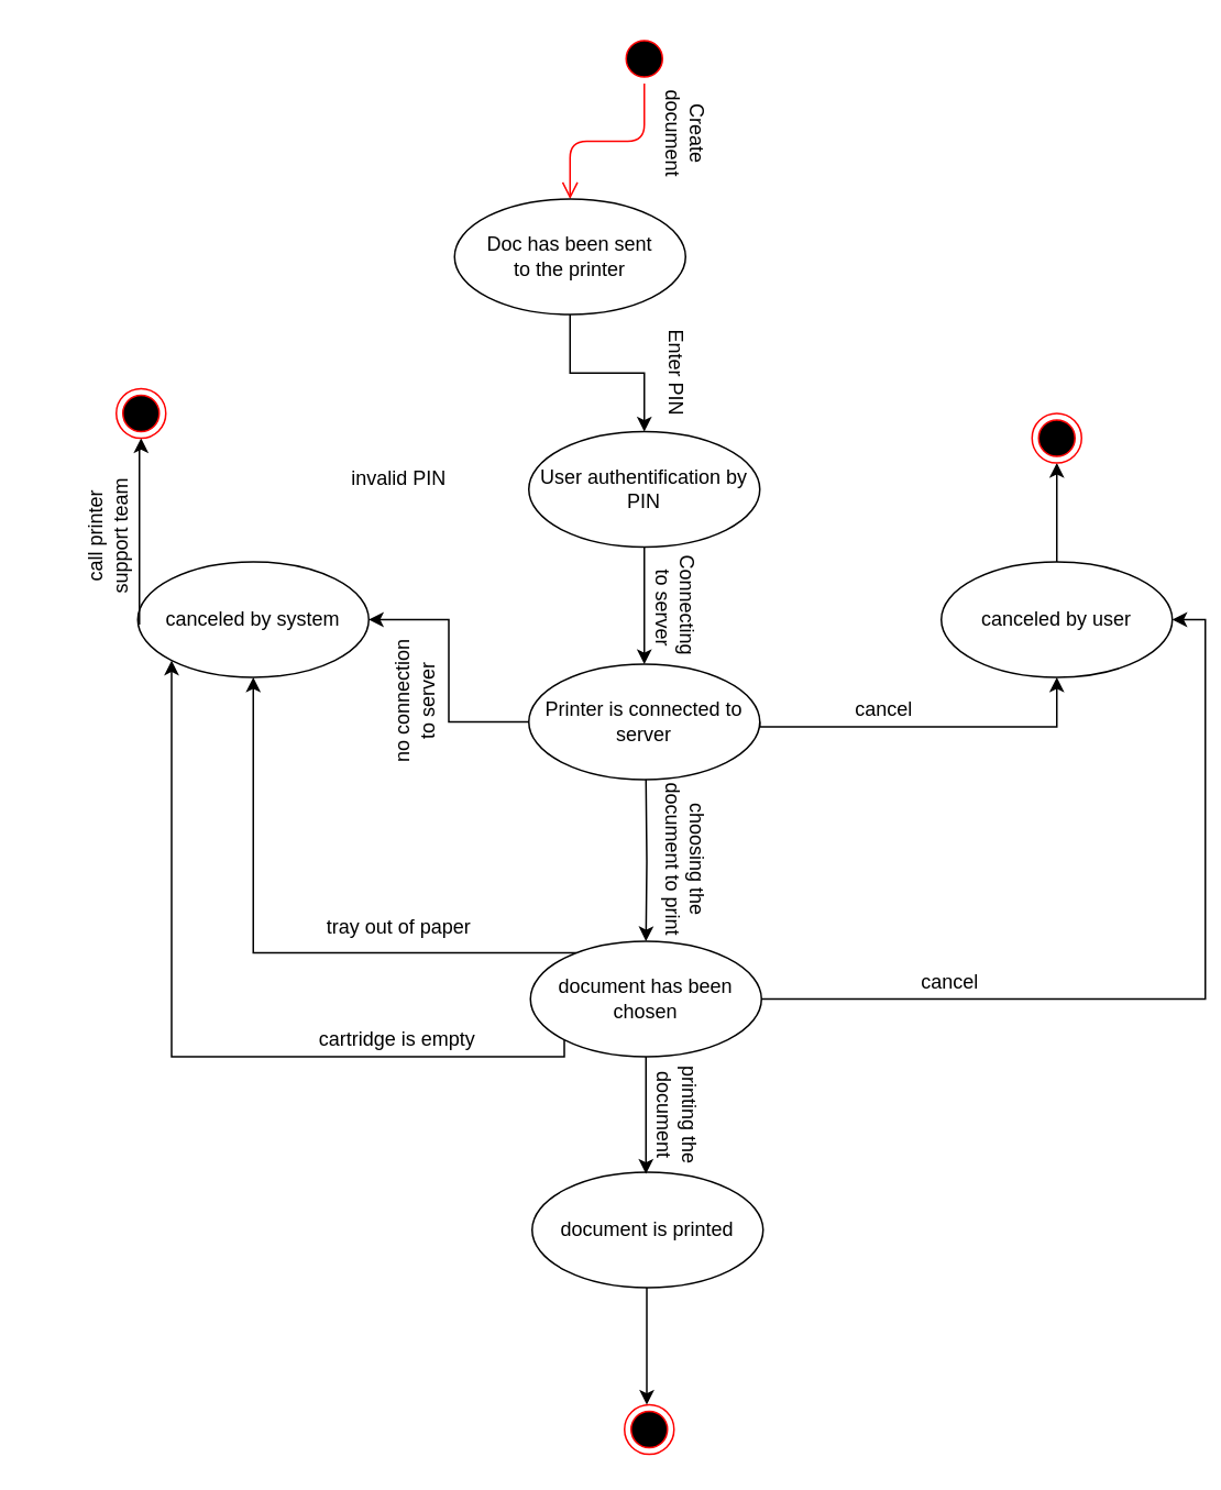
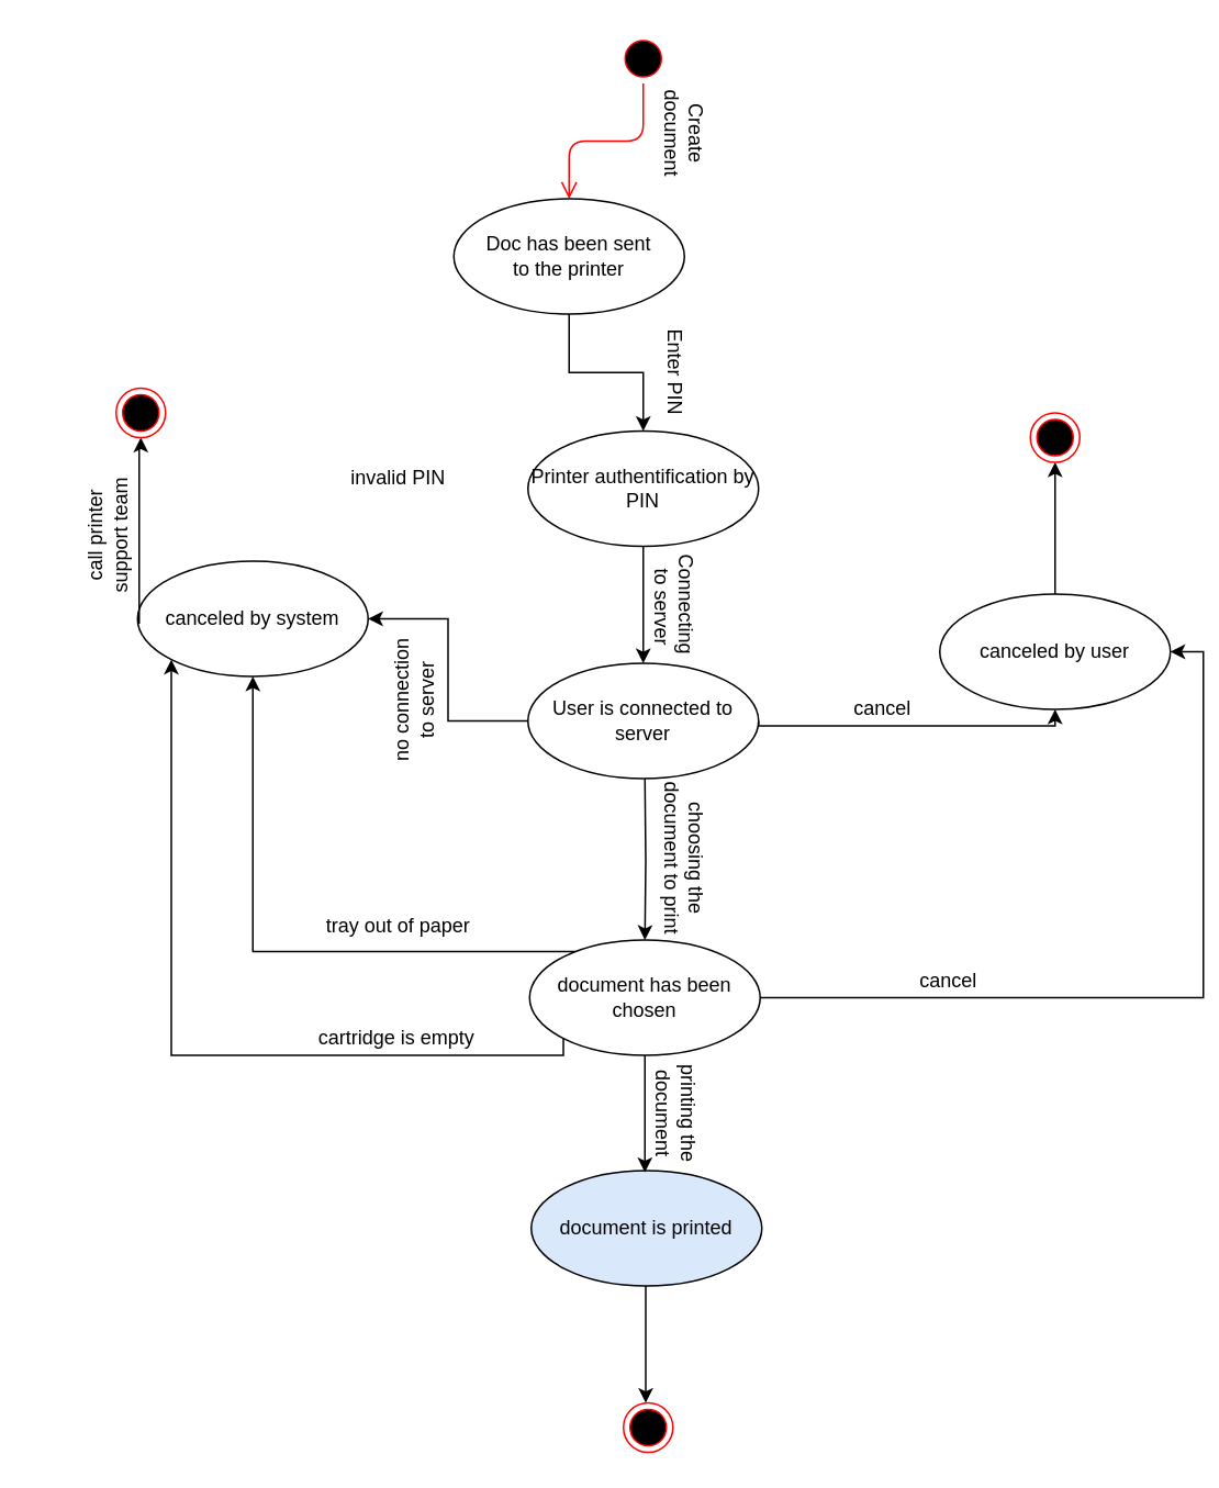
  <mxCell id="0" />
  <mxCell id="1" parent="0" />
  <mxCell id="2" value="" style="ellipse;html=1;shape=startState;fillColor=#000000;strokeColor=#ff0000;" vertex="1" parent="1"><mxGeometry x="375" y="20" width="30" height="30" as="geometry" /></mxCell>
  <mxCell id="3" value="" style="edgeStyle=orthogonalEdgeStyle;html=1;verticalAlign=bottom;endArrow=open;endSize=8;strokeColor=#ff0000;entryX=0.5;entryY=0;entryDx=0;entryDy=0;" edge="1" source="2" parent="1" target="7"><mxGeometry relative="1" as="geometry"><mxPoint x="131" y="130" as="targetPoint" /></mxGeometry></mxCell>
  <mxCell id="4" value="" style="edgeStyle=orthogonalEdgeStyle;rounded=0;orthogonalLoop=1;jettySize=auto;html=1;" edge="1" parent="1" source="5" target="24"><mxGeometry relative="1" as="geometry" /></mxCell>
- <mxCell id="5" value="Printer is connected to server" style="ellipse;whiteSpace=wrap;html=1;" vertex="1" parent="1"><mxGeometry x="320" y="402" width="140" height="70" as="geometry" /></mxCell>
+ <mxCell id="5" value="User is connected to server" style="ellipse;whiteSpace=wrap;html=1;" vertex="1" parent="1"><mxGeometry x="320" y="402" width="140" height="70" as="geometry" /></mxCell>
  <mxCell id="6" value="" style="edgeStyle=orthogonalEdgeStyle;rounded=0;orthogonalLoop=1;jettySize=auto;html=1;" edge="1" parent="1" source="7" target="9"><mxGeometry relative="1" as="geometry" /></mxCell>
  <mxCell id="7" value="Doc has been sent &lt;br&gt;to the printer" style="ellipse;whiteSpace=wrap;html=1;" vertex="1" parent="1"><mxGeometry x="275" y="120" width="140" height="70" as="geometry" /></mxCell>
  <mxCell id="8" value="" style="edgeStyle=orthogonalEdgeStyle;rounded=0;orthogonalLoop=1;jettySize=auto;html=1;entryX=0.5;entryY=1;entryDx=0;entryDy=0;exitX=1;exitY=0.5;exitDx=0;exitDy=0;" edge="1" parent="1" source="5" target="29"><mxGeometry relative="1" as="geometry"><mxPoint x="540" y="296" as="targetPoint" /><Array as="points"><mxPoint x="460" y="440" /><mxPoint x="640" y="440" /></Array></mxGeometry></mxCell>
- <mxCell id="9" value="User authentification by PIN" style="ellipse;whiteSpace=wrap;html=1;" vertex="1" parent="1"><mxGeometry x="320" y="261" width="140" height="70" as="geometry" /></mxCell>
+ <mxCell id="9" value="Printer authentification by PIN" style="ellipse;whiteSpace=wrap;html=1;" vertex="1" parent="1"><mxGeometry x="320" y="261" width="140" height="70" as="geometry" /></mxCell>
  <mxCell id="10" value="" style="ellipse;html=1;shape=endState;fillColor=#000000;strokeColor=#ff0000;" vertex="1" parent="1"><mxGeometry x="378" y="851" width="30" height="30" as="geometry" /></mxCell>
  <mxCell id="11" value="" style="edgeStyle=orthogonalEdgeStyle;rounded=0;orthogonalLoop=1;jettySize=auto;html=1;entryX=0;entryY=1;entryDx=0;entryDy=0;exitX=0;exitY=1;exitDx=0;exitDy=0;" edge="1" parent="1" source="14" target="24"><mxGeometry relative="1" as="geometry"><Array as="points"><mxPoint x="341" y="640" /><mxPoint x="104" y="640" /></Array></mxGeometry></mxCell>
  <mxCell id="12" value="" style="edgeStyle=orthogonalEdgeStyle;rounded=0;orthogonalLoop=1;jettySize=auto;html=1;entryX=0.5;entryY=1;entryDx=0;entryDy=0;" edge="1" parent="1" source="14" target="24"><mxGeometry relative="1" as="geometry"><mxPoint x="390" y="692" as="targetPoint" /><Array as="points"><mxPoint x="153" y="577" /></Array></mxGeometry></mxCell>
  <mxCell id="13" value="" style="edgeStyle=orthogonalEdgeStyle;rounded=0;orthogonalLoop=1;jettySize=auto;html=1;entryX=1;entryY=0.5;entryDx=0;entryDy=0;" edge="1" parent="1" source="14" target="29"><mxGeometry relative="1" as="geometry"><mxPoint x="541" y="605" as="targetPoint" /></mxGeometry></mxCell>
  <mxCell id="14" value="document has been chosen" style="ellipse;whiteSpace=wrap;html=1;" vertex="1" parent="1"><mxGeometry x="321" y="570" width="140" height="70" as="geometry" /></mxCell>
  <mxCell id="15" value="Create &lt;br&gt;document" style="text;html=1;align=center;verticalAlign=middle;resizable=0;points=[];autosize=1;rotation=90;" vertex="1" parent="1"><mxGeometry x="380" y="65" width="70" height="30" as="geometry" /></mxCell>
  <mxCell id="16" value="Enter PIN" style="text;html=1;align=center;verticalAlign=middle;resizable=0;points=[];autosize=1;rotation=90;" vertex="1" parent="1"><mxGeometry x="374" y="215" width="70" height="20" as="geometry" /></mxCell>
  <mxCell id="17" value="invalid PIN" style="text;html=1;align=center;verticalAlign=middle;resizable=0;points=[];autosize=1;rotation=0;" vertex="1" parent="1"><mxGeometry x="206" y="280" width="70" height="20" as="geometry" /></mxCell>
  <mxCell id="18" value="" style="edgeStyle=orthogonalEdgeStyle;rounded=0;orthogonalLoop=1;jettySize=auto;html=1;" edge="1" parent="1"><mxGeometry relative="1" as="geometry"><mxPoint x="390" y="331" as="sourcePoint" /><mxPoint x="390" y="402" as="targetPoint" /></mxGeometry></mxCell>
  <mxCell id="19" value="Connecting&lt;br&gt;&amp;nbsp;to server" style="text;html=1;align=center;verticalAlign=middle;resizable=0;points=[];autosize=1;rotation=90;" vertex="1" parent="1"><mxGeometry x="369" y="351" width="80" height="30" as="geometry" /></mxCell>
  <mxCell id="20" value="no connection &lt;br&gt;to server" style="text;html=1;align=center;verticalAlign=middle;resizable=0;points=[];autosize=1;rotation=270;" vertex="1" parent="1"><mxGeometry x="206" y="410" width="90" height="30" as="geometry" /></mxCell>
  <mxCell id="21" value="" style="edgeStyle=orthogonalEdgeStyle;rounded=0;orthogonalLoop=1;jettySize=auto;html=1;entryX=0.5;entryY=0;entryDx=0;entryDy=0;" edge="1" parent="1" target="14"><mxGeometry relative="1" as="geometry"><mxPoint x="391" y="472" as="sourcePoint" /><mxPoint x="391" y="530" as="targetPoint" /></mxGeometry></mxCell>
  <mxCell id="22" value="choosing the &lt;br&gt;document to print" style="text;html=1;align=center;verticalAlign=middle;resizable=0;points=[];autosize=1;rotation=90;" vertex="1" parent="1"><mxGeometry x="360" y="505" width="110" height="30" as="geometry" /></mxCell>
  <mxCell id="23" value="cartridge is empty" style="text;html=1;align=center;verticalAlign=middle;resizable=0;points=[];autosize=1;rotation=0;" vertex="1" parent="1"><mxGeometry x="185" y="620" width="110" height="20" as="geometry" /></mxCell>
  <mxCell id="24" value="canceled by system" style="ellipse;whiteSpace=wrap;html=1;" vertex="1" parent="1"><mxGeometry x="83" y="340" width="140" height="70" as="geometry" /></mxCell>
  <mxCell id="25" value="" style="edgeStyle=orthogonalEdgeStyle;rounded=0;orthogonalLoop=1;jettySize=auto;html=1;entryX=0.5;entryY=1;entryDx=0;entryDy=0;" edge="1" parent="1" target="37"><mxGeometry relative="1" as="geometry"><mxPoint x="84" y="378" as="sourcePoint" /><mxPoint x="-13" y="316" as="targetPoint" /><Array as="points"><mxPoint x="84" y="270" /><mxPoint x="85" y="270" /></Array></mxGeometry></mxCell>
  <mxCell id="26" value="call printer &lt;br&gt;support team" style="text;html=1;align=center;verticalAlign=middle;resizable=0;points=[];autosize=1;rotation=270;" vertex="1" parent="1"><mxGeometry y="310" width="90" height="30" as="geometry" x="20" /></mxCell>
  <mxCell id="27" value="tray out of paper" style="text;html=1;align=center;verticalAlign=middle;resizable=0;points=[];autosize=1;rotation=0;" vertex="1" parent="1"><mxGeometry x="191" y="552" width="100" height="20" as="geometry" /></mxCell>
  <mxCell id="28" value="" style="edgeStyle=orthogonalEdgeStyle;rounded=0;orthogonalLoop=1;jettySize=auto;html=1;" edge="1" parent="1" source="29"><mxGeometry relative="1" as="geometry"><mxPoint x="640" y="280" as="targetPoint" /></mxGeometry></mxCell>
- <mxCell id="29" value="canceled by user" style="ellipse;whiteSpace=wrap;html=1;" vertex="1" parent="1"><mxGeometry x="570" y="340" width="140" height="70" as="geometry" /></mxCell>
+ <mxCell id="29" value="canceled by user" style="ellipse;whiteSpace=wrap;html=1;" vertex="1" parent="1"><mxGeometry x="570" y="360" width="140" height="70" as="geometry" /></mxCell>
  <mxCell id="30" value="cancel" style="text;html=1;align=center;verticalAlign=middle;resizable=0;points=[];autosize=1;rotation=0;" vertex="1" parent="1"><mxGeometry x="510" y="420" width="50" height="20" as="geometry" /></mxCell>
- <mxCell id="31" value="document is printed" style="ellipse;whiteSpace=wrap;html=1;" vertex="1" parent="1"><mxGeometry x="322" y="710" width="140" height="70" as="geometry" /></mxCell>
+ <mxCell id="31" value="document is printed" style="ellipse;whiteSpace=wrap;html=1;fillColor=#dae8fc;" vertex="1" parent="1"><mxGeometry x="322" y="710" width="140" height="70" as="geometry" /></mxCell>
  <mxCell id="32" value="" style="edgeStyle=orthogonalEdgeStyle;rounded=0;orthogonalLoop=1;jettySize=auto;html=1;" edge="1" parent="1"><mxGeometry relative="1" as="geometry"><mxPoint x="391" y="640" as="sourcePoint" /><mxPoint x="391" y="711" as="targetPoint" /></mxGeometry></mxCell>
  <mxCell id="33" value="printing&amp;nbsp;the &lt;br&gt;document" style="text;html=1;align=center;verticalAlign=middle;resizable=0;points=[];autosize=1;rotation=90;" vertex="1" parent="1"><mxGeometry x="375" y="660" width="70" height="30" as="geometry" /></mxCell>
  <mxCell id="34" value="cancel" style="text;html=1;align=center;verticalAlign=middle;resizable=0;points=[];autosize=1;rotation=0;" vertex="1" parent="1"><mxGeometry x="550" y="585" width="50" height="20" as="geometry" /></mxCell>
  <mxCell id="35" value="" style="edgeStyle=orthogonalEdgeStyle;rounded=0;orthogonalLoop=1;jettySize=auto;html=1;" edge="1" parent="1"><mxGeometry relative="1" as="geometry"><mxPoint x="391.5" y="780" as="sourcePoint" /><mxPoint x="391.5" y="851" as="targetPoint" /></mxGeometry></mxCell>
  <mxCell id="36" value="" style="ellipse;html=1;shape=endState;fillColor=#000000;strokeColor=#ff0000;" vertex="1" parent="1"><mxGeometry x="625" y="250" width="30" height="30" as="geometry" /></mxCell>
  <mxCell id="37" value="" style="ellipse;html=1;shape=endState;fillColor=#000000;strokeColor=#ff0000;" vertex="1" parent="1"><mxGeometry x="70" y="235" width="30" height="30" as="geometry" /></mxCell>
